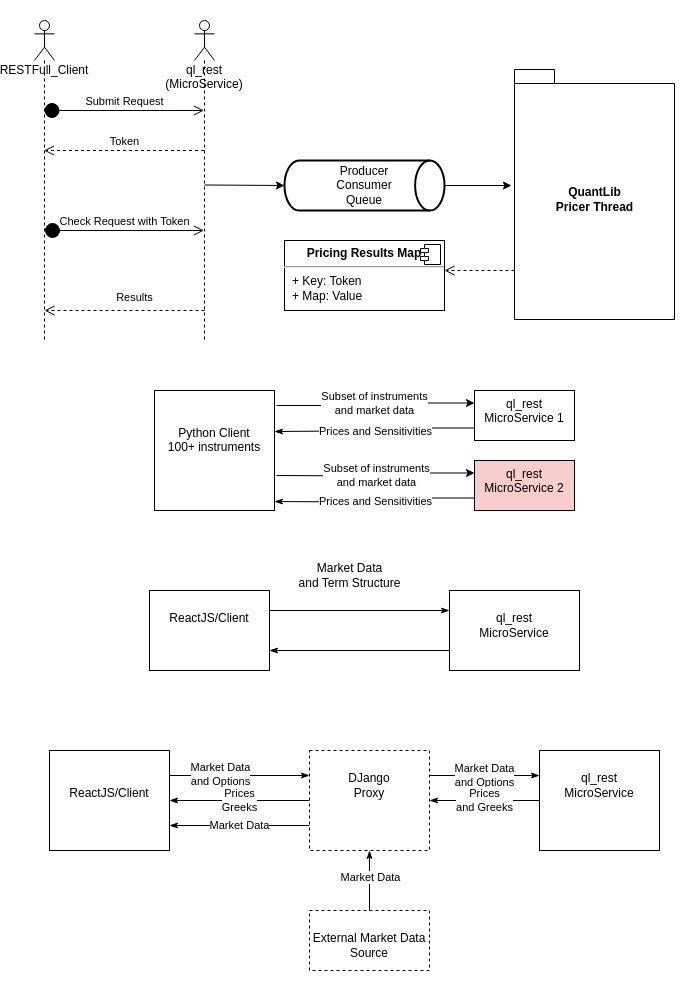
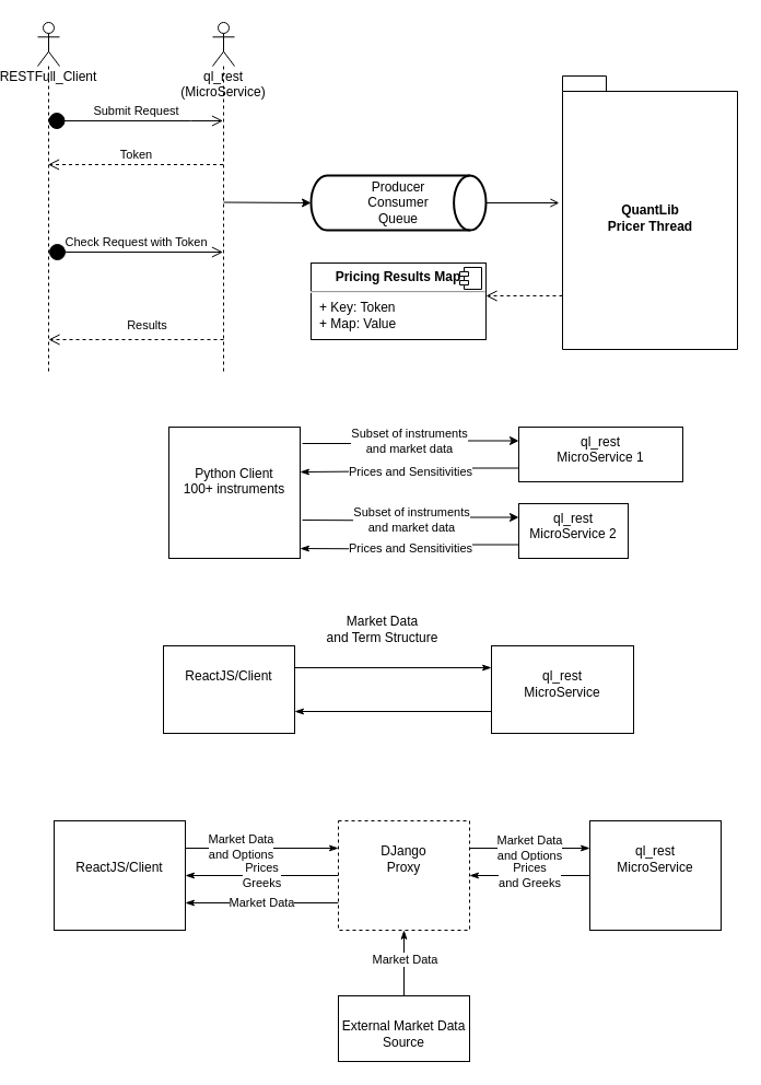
  <mxCell id="0" />
  <mxCell id="1" parent="0" />
  <mxCell id="2" value="RESTFull_Client" style="shape=umlLifeline;participant=umlActor;perimeter=lifelinePerimeter;whiteSpace=wrap;html=1;container=1;collapsible=0;recursiveResize=0;verticalAlign=top;spacingTop=36;outlineConnect=0;" vertex="1" parent="1"><mxGeometry x="20" y="20" width="20" height="320" as="geometry" /></mxCell>
  <mxCell id="3" value="ql_rest&lt;br&gt;(MicroService)" style="shape=umlLifeline;participant=umlActor;perimeter=lifelinePerimeter;whiteSpace=wrap;html=1;container=1;collapsible=0;recursiveResize=0;verticalAlign=top;spacingTop=36;outlineConnect=0;" vertex="1" parent="1"><mxGeometry x="180" y="20" width="20" height="320" as="geometry" /></mxCell>
  <mxCell id="4" value="Token" style="html=1;verticalAlign=bottom;endArrow=open;dashed=1;endSize=8;rounded=0;" edge="1" parent="1" source="3" target="2"><mxGeometry relative="1" as="geometry"><mxPoint x="370" y="360" as="sourcePoint" /><mxPoint x="290" y="360" as="targetPoint" /><Array as="points"><mxPoint x="180" y="150" /></Array></mxGeometry></mxCell>
- <mxCell id="5" style="edgeStyle=orthogonalEdgeStyle;rounded=0;orthogonalLoop=1;jettySize=auto;html=1;exitX=1;exitY=0.5;exitDx=0;exitDy=0;exitPerimeter=0;entryX=-0.019;entryY=0.464;entryDx=0;entryDy=0;entryPerimeter=0;" edge="1" parent="1" source="6" target="7"><mxGeometry relative="1" as="geometry" /></mxCell>
+ <mxCell id="5" style="edgeStyle=orthogonalEdgeStyle;rounded=0;orthogonalLoop=1;jettySize=auto;html=1;exitX=1;exitY=0.5;exitDx=0;exitDy=0;exitPerimeter=0;entryX=-0.019;entryY=0.464;entryDx=0;entryDy=0;entryPerimeter=0;endArrow=open;" edge="1" parent="1" source="6" target="7"><mxGeometry relative="1" as="geometry" /></mxCell>
  <mxCell id="6" value="Producer&lt;br&gt;Consumer&lt;br&gt;Queue" style="strokeWidth=2;html=1;shape=mxgraph.flowchart.direct_data;whiteSpace=wrap;" vertex="1" parent="1"><mxGeometry x="270" y="160" width="160" height="50" as="geometry" /></mxCell>
  <mxCell id="7" value="QuantLib&lt;br&gt;Pricer Thread" style="shape=folder;fontStyle=1;spacingTop=10;tabWidth=40;tabHeight=14;tabPosition=left;html=1;" vertex="1" parent="1"><mxGeometry x="500" y="69" width="160" height="250" as="geometry" /></mxCell>
  <mxCell id="8" value="&lt;p style=&quot;margin:0px;margin-top:6px;text-align:center;&quot;&gt;&lt;b&gt;Pricing Results Map&lt;/b&gt;&lt;/p&gt;&lt;hr&gt;&lt;p style=&quot;margin:0px;margin-left:8px;&quot;&gt;+ Key: Token&lt;br&gt;+ Map: Value&lt;/p&gt;" style="align=left;overflow=fill;html=1;dropTarget=0;" vertex="1" parent="1"><mxGeometry x="270" y="240" width="160" height="70" as="geometry" /></mxCell>
  <mxCell id="9" value="" style="shape=component;jettyWidth=8;jettyHeight=4;" vertex="1" parent="8"><mxGeometry x="1" width="20" height="20" relative="1" as="geometry"><mxPoint x="-24" y="4" as="offset" /></mxGeometry></mxCell>
  <mxCell id="10" value="Check Request with Token" style="html=1;verticalAlign=bottom;startArrow=circle;startFill=1;endArrow=open;startSize=6;endSize=8;rounded=0;" edge="1" parent="1"><mxGeometry width="80" relative="1" as="geometry"><mxPoint x="30" y="230" as="sourcePoint" /><mxPoint x="189.5" y="230" as="targetPoint" /></mxGeometry></mxCell>
  <mxCell id="11" value="Results" style="html=1;verticalAlign=bottom;endArrow=open;dashed=1;endSize=8;rounded=0;" edge="1" parent="1"><mxGeometry x="-0.125" y="-4" relative="1" as="geometry"><mxPoint x="190" y="310" as="sourcePoint" /><mxPoint x="30" y="310" as="targetPoint" /><Array as="points"><mxPoint x="180.5" y="310" /></Array><mxPoint as="offset" /></mxGeometry></mxCell>
  <mxCell id="12" value="Submit Request" style="html=1;verticalAlign=bottom;startArrow=circle;startFill=1;endArrow=open;startSize=6;endSize=8;rounded=0;" edge="1" parent="1" source="2" target="3"><mxGeometry width="80" relative="1" as="geometry"><mxPoint x="40" y="100" as="sourcePoint" /><mxPoint x="190" y="100" as="targetPoint" /><Array as="points"><mxPoint x="160" y="110" /></Array></mxGeometry></mxCell>
  <mxCell id="13" style="edgeStyle=orthogonalEdgeStyle;rounded=0;orthogonalLoop=1;jettySize=auto;html=1;exitX=1;exitY=0.5;exitDx=0;exitDy=0;exitPerimeter=0;entryX=0;entryY=0.5;entryDx=0;entryDy=0;entryPerimeter=0;" edge="1" parent="1" target="6"><mxGeometry relative="1" as="geometry"><mxPoint x="190" y="184.5" as="sourcePoint" /><mxPoint x="256.96" y="184.5" as="targetPoint" /></mxGeometry></mxCell>
  <mxCell id="14" value="" style="html=1;verticalAlign=bottom;endArrow=open;dashed=1;endSize=8;rounded=0;" edge="1" parent="1"><mxGeometry x="-0.143" y="-10" relative="1" as="geometry"><mxPoint x="500" y="270" as="sourcePoint" /><mxPoint x="430" y="270" as="targetPoint" /><mxPoint as="offset" /></mxGeometry></mxCell>
  <mxCell id="15" value="z" style="edgeStyle=orthogonalEdgeStyle;rounded=0;orthogonalLoop=1;jettySize=auto;html=1;exitX=0;exitY=0.75;exitDx=0;exitDy=0;entryX=1;entryY=0.342;entryDx=0;entryDy=0;startArrow=none;startFill=0;endArrow=classicThin;endFill=1;entryPerimeter=0;" edge="1" parent="1" source="17" target="18"><mxGeometry relative="1" as="geometry"><Array as="points"><mxPoint x="380" y="428" /><mxPoint x="380" y="430" /></Array></mxGeometry></mxCell>
  <mxCell id="16" value="Prices and Sensitivities" style="edgeLabel;html=1;align=center;verticalAlign=middle;resizable=0;points=[];" vertex="1" connectable="0" parent="15"><mxGeometry x="-0.254" y="-2" relative="1" as="geometry"><mxPoint x="-24" y="5" as="offset" /></mxGeometry></mxCell>
- <mxCell id="17" value="ql_rest&lt;br&gt;MicroService 1" style="whiteSpace=wrap;html=1;verticalAlign=top;" vertex="1" parent="1"><mxGeometry x="460" y="390" width="100" height="50" as="geometry" /></mxCell>
+ <mxCell id="17" value="ql_rest&lt;br&gt;MicroService 1" style="whiteSpace=wrap;html=1;verticalAlign=top;" vertex="1" parent="1"><mxGeometry x="460" y="390" width="150" height="50" as="geometry" /></mxCell>
  <mxCell id="18" value="&lt;br&gt;&lt;br&gt;Python Client&lt;br&gt;100+ instruments" style="whiteSpace=wrap;html=1;verticalAlign=top;" vertex="1" parent="1"><mxGeometry x="140" y="390" width="120" height="120" as="geometry" /></mxCell>
  <mxCell id="19" style="edgeStyle=orthogonalEdgeStyle;rounded=0;orthogonalLoop=1;jettySize=auto;html=1;exitX=1;exitY=0.25;exitDx=0;exitDy=0;entryX=0;entryY=0.25;entryDx=0;entryDy=0;startArrow=none;startFill=0;endArrow=classicThin;endFill=1;" edge="1" parent="1" source="20" target="22"><mxGeometry relative="1" as="geometry" /></mxCell>
  <mxCell id="20" value="&lt;br&gt;ReactJS/Client" style="whiteSpace=wrap;html=1;verticalAlign=top;" vertex="1" parent="1"><mxGeometry x="135" y="590" width="120" height="80" as="geometry" /></mxCell>
  <mxCell id="21" style="edgeStyle=orthogonalEdgeStyle;rounded=0;orthogonalLoop=1;jettySize=auto;html=1;exitX=0;exitY=0.75;exitDx=0;exitDy=0;entryX=1;entryY=0.75;entryDx=0;entryDy=0;startArrow=none;startFill=0;endArrow=classicThin;endFill=1;" edge="1" parent="1" source="22" target="20"><mxGeometry relative="1" as="geometry" /></mxCell>
  <mxCell id="22" value="&lt;br&gt;ql_rest&lt;br&gt;MicroService" style="whiteSpace=wrap;html=1;verticalAlign=top;" vertex="1" parent="1"><mxGeometry x="435" y="590" width="130" height="80" as="geometry" /></mxCell>
  <mxCell id="23" style="edgeStyle=orthogonalEdgeStyle;rounded=0;orthogonalLoop=1;jettySize=auto;html=1;exitX=1;exitY=0.25;exitDx=0;exitDy=0;entryX=0;entryY=0.25;entryDx=0;entryDy=0;startArrow=none;startFill=0;endArrow=classicThin;endFill=1;" edge="1" parent="1" source="25" target="29"><mxGeometry relative="1" as="geometry" /></mxCell>
  <mxCell id="24" value="Market Data&lt;br&gt;and Options" style="edgeLabel;html=1;align=center;verticalAlign=middle;resizable=0;points=[];" vertex="1" connectable="0" parent="23"><mxGeometry x="-0.28" y="2" relative="1" as="geometry"><mxPoint as="offset" /></mxGeometry></mxCell>
  <mxCell id="25" value="&lt;br&gt;&lt;br&gt;ReactJS/Client" style="whiteSpace=wrap;html=1;verticalAlign=top;" vertex="1" parent="1"><mxGeometry x="35" y="750" width="120" height="100" as="geometry" /></mxCell>
  <mxCell id="26" value="Market Data" style="edgeStyle=orthogonalEdgeStyle;rounded=0;orthogonalLoop=1;jettySize=auto;html=1;exitX=0;exitY=0.75;exitDx=0;exitDy=0;entryX=1;entryY=0.75;entryDx=0;entryDy=0;startArrow=none;startFill=0;endArrow=classicThin;endFill=1;" edge="1" parent="1" source="29" target="25"><mxGeometry relative="1" as="geometry" /></mxCell>
  <mxCell id="27" value="Market Data&lt;br&gt;and Options" style="edgeStyle=orthogonalEdgeStyle;rounded=0;orthogonalLoop=1;jettySize=auto;html=1;exitX=1;exitY=0.25;exitDx=0;exitDy=0;entryX=0;entryY=0.25;entryDx=0;entryDy=0;startArrow=none;startFill=0;endArrow=classicThin;endFill=1;" edge="1" parent="1" source="29" target="31"><mxGeometry relative="1" as="geometry" /></mxCell>
  <mxCell id="28" value="Prices&lt;br&gt;Greeks" style="edgeStyle=orthogonalEdgeStyle;rounded=0;orthogonalLoop=1;jettySize=auto;html=1;exitX=0;exitY=0.5;exitDx=0;exitDy=0;entryX=1;entryY=0.5;entryDx=0;entryDy=0;startArrow=none;startFill=0;endArrow=classicThin;endFill=1;" edge="1" parent="1" source="29" target="25"><mxGeometry relative="1" as="geometry" /></mxCell>
  <mxCell id="29" value="&lt;br&gt;DJango&lt;br&gt;Proxy" style="whiteSpace=wrap;html=1;verticalAlign=top;dashed=1;" vertex="1" parent="1"><mxGeometry x="295" y="750" width="120" height="100" as="geometry" /></mxCell>
  <mxCell id="30" value="Prices&lt;br&gt;and Greeks" style="edgeStyle=orthogonalEdgeStyle;rounded=0;orthogonalLoop=1;jettySize=auto;html=1;exitX=0;exitY=0.5;exitDx=0;exitDy=0;entryX=1;entryY=0.5;entryDx=0;entryDy=0;startArrow=none;startFill=0;endArrow=classicThin;endFill=1;" edge="1" parent="1" source="31" target="29"><mxGeometry relative="1" as="geometry" /></mxCell>
  <mxCell id="31" value="&lt;br&gt;ql_rest&lt;br&gt;MicroService" style="whiteSpace=wrap;html=1;verticalAlign=top;" vertex="1" parent="1"><mxGeometry x="525" y="750" width="120" height="100" as="geometry" /></mxCell>
  <mxCell id="32" style="edgeStyle=orthogonalEdgeStyle;rounded=0;orthogonalLoop=1;jettySize=auto;html=1;exitX=0.5;exitY=0;exitDx=0;exitDy=0;entryX=0.5;entryY=1;entryDx=0;entryDy=0;startArrow=none;startFill=0;endArrow=classicThin;endFill=1;" edge="1" parent="1" source="34" target="29"><mxGeometry relative="1" as="geometry" /></mxCell>
  <mxCell id="33" value="Market Data" style="edgeLabel;html=1;align=center;verticalAlign=middle;resizable=0;points=[];" vertex="1" connectable="0" parent="32"><mxGeometry x="0.133" relative="1" as="geometry"><mxPoint as="offset" /></mxGeometry></mxCell>
- <mxCell id="34" value="&lt;br&gt;External Market Data Source" style="whiteSpace=wrap;html=1;verticalAlign=top;dashed=1;" vertex="1" parent="1"><mxGeometry x="295" y="910" width="120" height="60" as="geometry" /></mxCell>
+ <mxCell id="34" value="&lt;br&gt;External Market Data Source" style="whiteSpace=wrap;html=1;verticalAlign=top;" vertex="1" parent="1"><mxGeometry x="295" y="910" width="120" height="60" as="geometry" /></mxCell>
  <mxCell id="35" value="Subset of instruments &lt;br&gt;and market data" style="edgeStyle=orthogonalEdgeStyle;rounded=0;orthogonalLoop=1;jettySize=auto;html=1;entryX=0;entryY=0.25;entryDx=0;entryDy=0;startArrow=none;startFill=0;exitX=1.017;exitY=0.125;exitDx=0;exitDy=0;exitPerimeter=0;" edge="1" parent="1" source="18" target="17"><mxGeometry relative="1" as="geometry"><mxPoint x="270" y="490" as="sourcePoint" /><mxPoint x="440" y="515" as="targetPoint" /></mxGeometry></mxCell>
  <mxCell id="36" style="edgeStyle=orthogonalEdgeStyle;rounded=0;orthogonalLoop=1;jettySize=auto;html=1;exitX=0;exitY=0.75;exitDx=0;exitDy=0;entryX=1;entryY=0.342;entryDx=0;entryDy=0;startArrow=none;startFill=0;endArrow=classicThin;endFill=1;entryPerimeter=0;" edge="1" parent="1" source="38"><mxGeometry relative="1" as="geometry"><mxPoint x="260" y="501.04" as="targetPoint" /></mxGeometry></mxCell>
  <mxCell id="37" value="Prices and Sensitivities" style="edgeLabel;html=1;align=center;verticalAlign=middle;resizable=0;points=[];" vertex="1" connectable="0" parent="36"><mxGeometry x="-0.254" y="-2" relative="1" as="geometry"><mxPoint x="-24" y="5" as="offset" /></mxGeometry></mxCell>
- <mxCell id="38" value="ql_rest&lt;br&gt;MicroService 2" style="whiteSpace=wrap;html=1;verticalAlign=top;fillColor=#f8cecc;" vertex="1" parent="1"><mxGeometry x="460" y="460" width="100" height="50" as="geometry" /></mxCell>
+ <mxCell id="38" value="ql_rest&lt;br&gt;MicroService 2" style="whiteSpace=wrap;html=1;verticalAlign=top;" vertex="1" parent="1"><mxGeometry x="460" y="460" width="100" height="50" as="geometry" /></mxCell>
  <mxCell id="39" value="Subset of instruments &lt;br&gt;and market data" style="edgeStyle=orthogonalEdgeStyle;rounded=0;orthogonalLoop=1;jettySize=auto;html=1;entryX=0;entryY=0.25;entryDx=0;entryDy=0;startArrow=none;startFill=0;exitX=1.017;exitY=0.125;exitDx=0;exitDy=0;exitPerimeter=0;" edge="1" parent="1" target="38"><mxGeometry relative="1" as="geometry"><mxPoint x="262.04" y="475" as="sourcePoint" /><mxPoint x="440" y="585" as="targetPoint" /></mxGeometry></mxCell>
  <mxCell id="40" value="Market Data&lt;br&gt;and Term Structure" style="text;html=1;align=center;verticalAlign=middle;resizable=0;points=[];autosize=1;strokeColor=none;fillColor=none;" vertex="1" parent="1"><mxGeometry x="270" y="555" width="130" height="40" as="geometry" /></mxCell>
